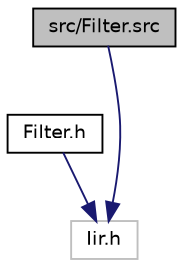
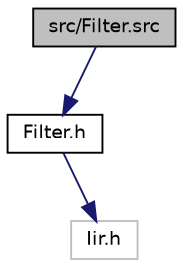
  digraph {
    node [color=black fillcolor=white fontname=Helvetica fontsize=10 shape=record style=filled]
    edge [color=midnightblue fontname=Helvetica fontsize=10 labelfontname=Helvetica labelfontsize=10 style=solid]
    n1 [fillcolor=grey75 fontcolor=black height=0.2 label="src/Filter.src" width=0.4]
    n2 [height=0.2 label="Filter.h" width=0.4]
    n3 [color=grey75 height=0.2 label="Iir.h" width=0.4]
-   n1 -> n3
+   n1 -> n2
    n2 -> n3
  }
